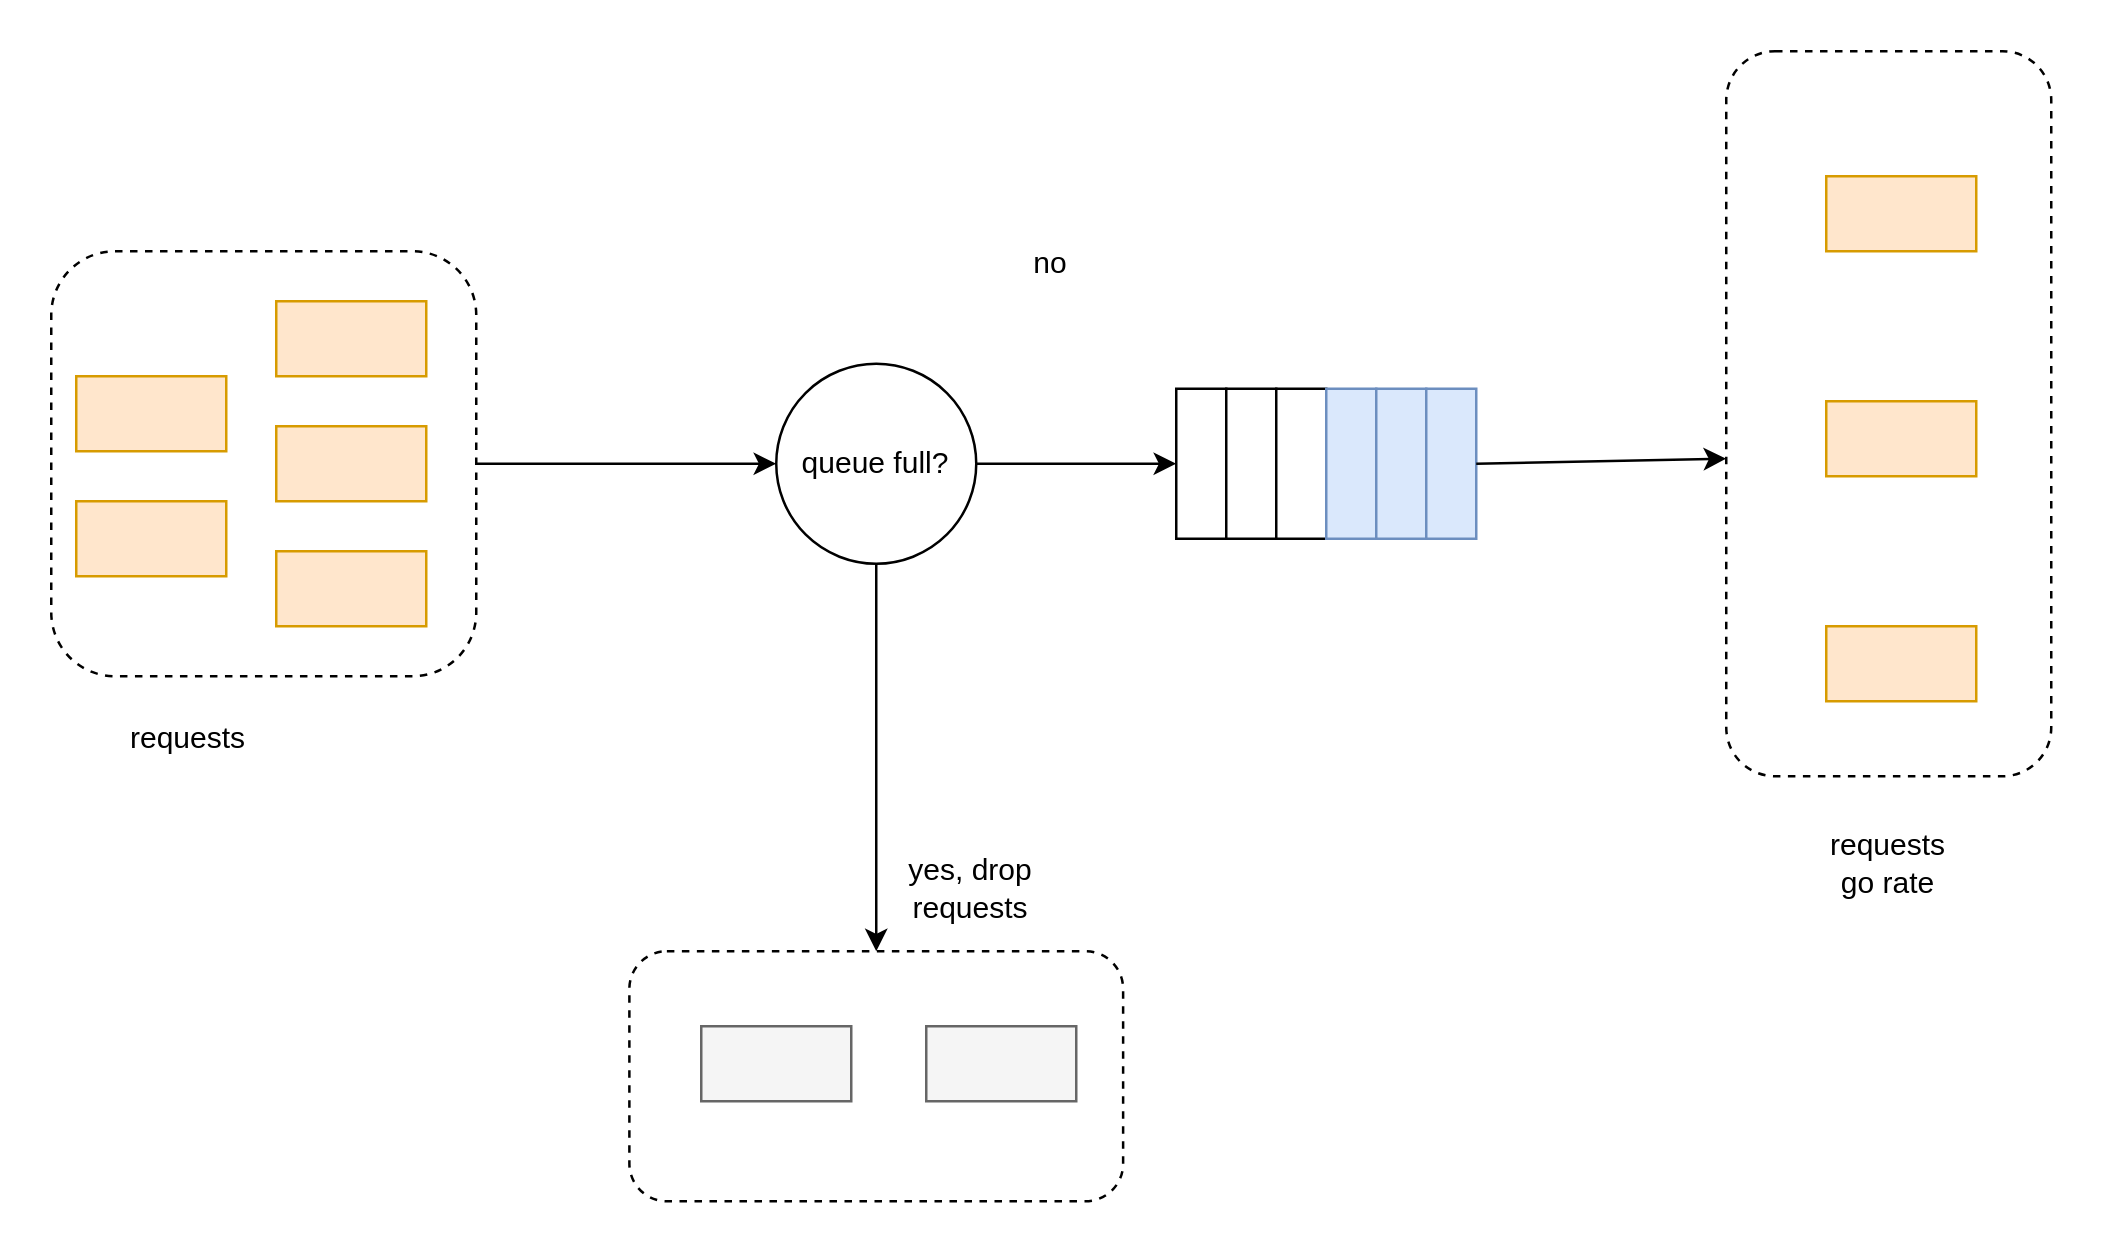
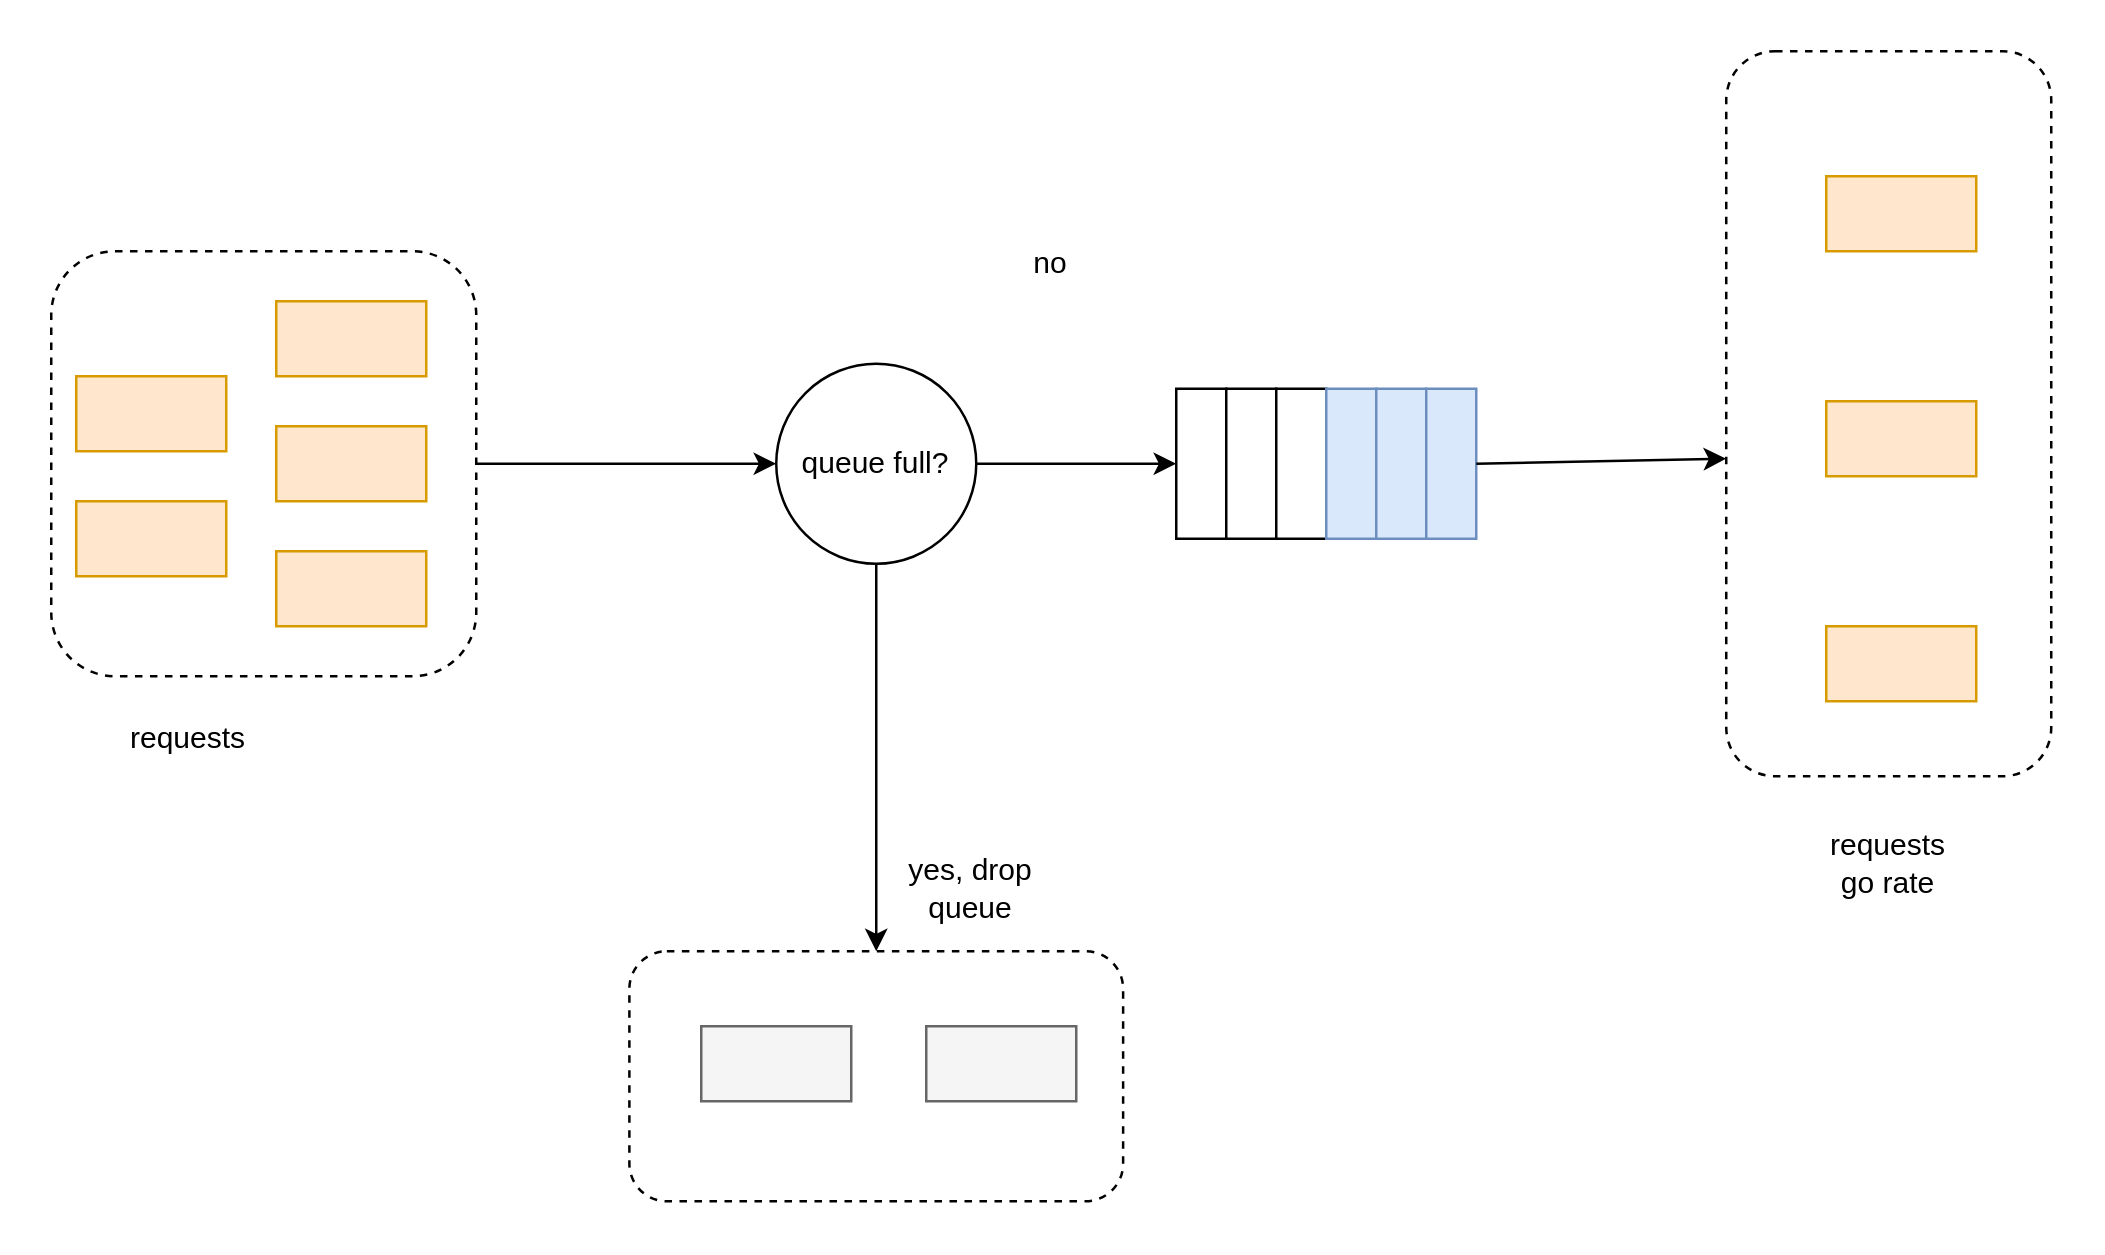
  <mxCell id="0" />
  <mxCell id="1" parent="0" />
  <mxCell id="2" value="" style="rounded=1;whiteSpace=wrap;html=1;dashed=1;" vertex="1" parent="1"><mxGeometry x="251.25" y="380" width="197.5" height="100" as="geometry" /></mxCell>
  <mxCell id="3" value="" style="rounded=1;whiteSpace=wrap;html=1;dashed=1;" vertex="1" parent="1"><mxGeometry x="690" y="20" width="130" height="290" as="geometry" /></mxCell>
  <mxCell id="4" value="" style="rounded=1;whiteSpace=wrap;html=1;dashed=1;" vertex="1" parent="1"><mxGeometry x="20" y="100" width="170" height="170" as="geometry" /></mxCell>
  <mxCell id="5" value="" style="rounded=0;whiteSpace=wrap;html=1;fillColor=#ffe6cc;strokeColor=#d79b00;" vertex="1" parent="1"><mxGeometry x="30" y="150" width="60" height="30" as="geometry" /></mxCell>
  <mxCell id="6" value="" style="rounded=0;whiteSpace=wrap;html=1;fillColor=#ffe6cc;strokeColor=#d79b00;" vertex="1" parent="1"><mxGeometry x="30" y="200" width="60" height="30" as="geometry" /></mxCell>
  <mxCell id="7" value="" style="rounded=0;whiteSpace=wrap;html=1;fillColor=#ffe6cc;strokeColor=#d79b00;" vertex="1" parent="1"><mxGeometry x="110" y="120" width="60" height="30" as="geometry" /></mxCell>
  <mxCell id="8" value="" style="rounded=0;whiteSpace=wrap;html=1;fillColor=#ffe6cc;strokeColor=#d79b00;" vertex="1" parent="1"><mxGeometry x="110" y="170" width="60" height="30" as="geometry" /></mxCell>
  <mxCell id="9" value="" style="rounded=0;whiteSpace=wrap;html=1;fillColor=#ffe6cc;strokeColor=#d79b00;" vertex="1" parent="1"><mxGeometry x="110" y="220" width="60" height="30" as="geometry" /></mxCell>
  <mxCell id="10" value="" style="rounded=0;whiteSpace=wrap;html=1;fillColor=#ffe6cc;strokeColor=#d79b00;" vertex="1" parent="1"><mxGeometry x="730" y="70" width="60" height="30" as="geometry" /></mxCell>
  <mxCell id="11" value="" style="rounded=0;whiteSpace=wrap;html=1;fillColor=#ffe6cc;strokeColor=#d79b00;" vertex="1" parent="1"><mxGeometry x="730" y="160" width="60" height="30" as="geometry" /></mxCell>
  <mxCell id="12" value="" style="rounded=0;whiteSpace=wrap;html=1;fillColor=#ffe6cc;strokeColor=#d79b00;" vertex="1" parent="1"><mxGeometry x="730" y="250" width="60" height="30" as="geometry" /></mxCell>
  <mxCell id="13" value="" style="endArrow=classic;html=1;rounded=0;exitX=1;exitY=0.5;exitDx=0;exitDy=0;entryX=0;entryY=0.5;entryDx=0;entryDy=0;" edge="1" parent="1" source="4" target="18"><mxGeometry width="50" height="50" relative="1" as="geometry"><mxPoint x="290" y="50" as="sourcePoint" /><mxPoint x="290" y="185" as="targetPoint" /></mxGeometry></mxCell>
  <mxCell id="14" value="" style="rounded=0;whiteSpace=wrap;html=1;fillColor=#f5f5f5;strokeColor=#666666;fontColor=#333333;" vertex="1" parent="1"><mxGeometry x="280" y="410" width="60" height="30" as="geometry" /></mxCell>
  <mxCell id="15" value="" style="rounded=0;whiteSpace=wrap;html=1;fillColor=#f5f5f5;strokeColor=#666666;fontColor=#333333;" vertex="1" parent="1"><mxGeometry x="370" y="410" width="60" height="30" as="geometry" /></mxCell>
  <mxCell id="16" value="" style="endArrow=classic;html=1;rounded=0;entryX=0.5;entryY=0;entryDx=0;entryDy=0;exitX=0.5;exitY=1;exitDx=0;exitDy=0;" edge="1" parent="1" source="18" target="2"><mxGeometry width="50" height="50" relative="1" as="geometry"><mxPoint x="290" y="260" as="sourcePoint" /><mxPoint x="340" y="210" as="targetPoint" /></mxGeometry></mxCell>
- <mxCell id="17" value="yes, drop requests" style="text;html=1;align=center;verticalAlign=middle;whiteSpace=wrap;rounded=0;" vertex="1" parent="1"><mxGeometry x="357.5" y="340" width="60" height="30" as="geometry" /></mxCell>
+ <mxCell id="17" value="yes, drop queue" style="text;html=1;align=center;verticalAlign=middle;whiteSpace=wrap;rounded=0;" vertex="1" parent="1"><mxGeometry x="357.5" y="340" width="60" height="30" as="geometry" /></mxCell>
  <mxCell id="18" value="queue full?" style="ellipse;whiteSpace=wrap;html=1;" vertex="1" parent="1"><mxGeometry x="310" y="145" width="80" height="80" as="geometry" /></mxCell>
  <mxCell id="19" value="" style="rounded=0;whiteSpace=wrap;html=1;" vertex="1" parent="1"><mxGeometry x="470" y="155" width="20" height="60" as="geometry" /></mxCell>
  <mxCell id="20" value="" style="rounded=0;whiteSpace=wrap;html=1;" vertex="1" parent="1"><mxGeometry x="490" y="155" width="20" height="60" as="geometry" /></mxCell>
  <mxCell id="21" value="" style="rounded=0;whiteSpace=wrap;html=1;" vertex="1" parent="1"><mxGeometry x="510" y="155" width="20" height="60" as="geometry" /></mxCell>
  <mxCell id="22" value="" style="rounded=0;whiteSpace=wrap;html=1;fillColor=#dae8fc;strokeColor=#6c8ebf;" vertex="1" parent="1"><mxGeometry x="530" y="155" width="20" height="60" as="geometry" /></mxCell>
  <mxCell id="23" value="" style="rounded=0;whiteSpace=wrap;html=1;fillColor=#dae8fc;strokeColor=#6c8ebf;" vertex="1" parent="1"><mxGeometry x="550" y="155" width="20" height="60" as="geometry" /></mxCell>
  <mxCell id="24" value="" style="rounded=0;whiteSpace=wrap;html=1;fillColor=#dae8fc;strokeColor=#6c8ebf;" vertex="1" parent="1"><mxGeometry x="570" y="155" width="20" height="60" as="geometry" /></mxCell>
  <mxCell id="25" value="" style="endArrow=classic;html=1;rounded=0;entryX=0;entryY=0.5;entryDx=0;entryDy=0;exitX=1;exitY=0.5;exitDx=0;exitDy=0;" edge="1" parent="1" source="18" target="19"><mxGeometry width="50" height="50" relative="1" as="geometry"><mxPoint x="390" y="260" as="sourcePoint" /><mxPoint x="440" y="210" as="targetPoint" /></mxGeometry></mxCell>
  <mxCell id="26" value="" style="endArrow=classic;html=1;rounded=0;entryX=0;entryY=0.562;entryDx=0;entryDy=0;entryPerimeter=0;exitX=1;exitY=0.5;exitDx=0;exitDy=0;" edge="1" parent="1" source="24" target="3"><mxGeometry width="50" height="50" relative="1" as="geometry"><mxPoint x="390" y="260" as="sourcePoint" /><mxPoint x="440" y="210" as="targetPoint" /></mxGeometry></mxCell>
  <mxCell id="27" value="no" style="text;html=1;align=center;verticalAlign=middle;whiteSpace=wrap;rounded=0;" vertex="1" parent="1"><mxGeometry x="390" y="90" width="60" height="30" as="geometry" /></mxCell>
  <mxCell id="28" value="requests" style="text;html=1;align=center;verticalAlign=middle;whiteSpace=wrap;rounded=0;" vertex="1" parent="1"><mxGeometry x="45" y="280" width="60" height="30" as="geometry" /></mxCell>
  <mxCell id="29" value="requests go rate" style="text;html=1;align=center;verticalAlign=middle;whiteSpace=wrap;rounded=0;" vertex="1" parent="1"><mxGeometry x="725" y="330" width="60" height="30" as="geometry" /></mxCell>
